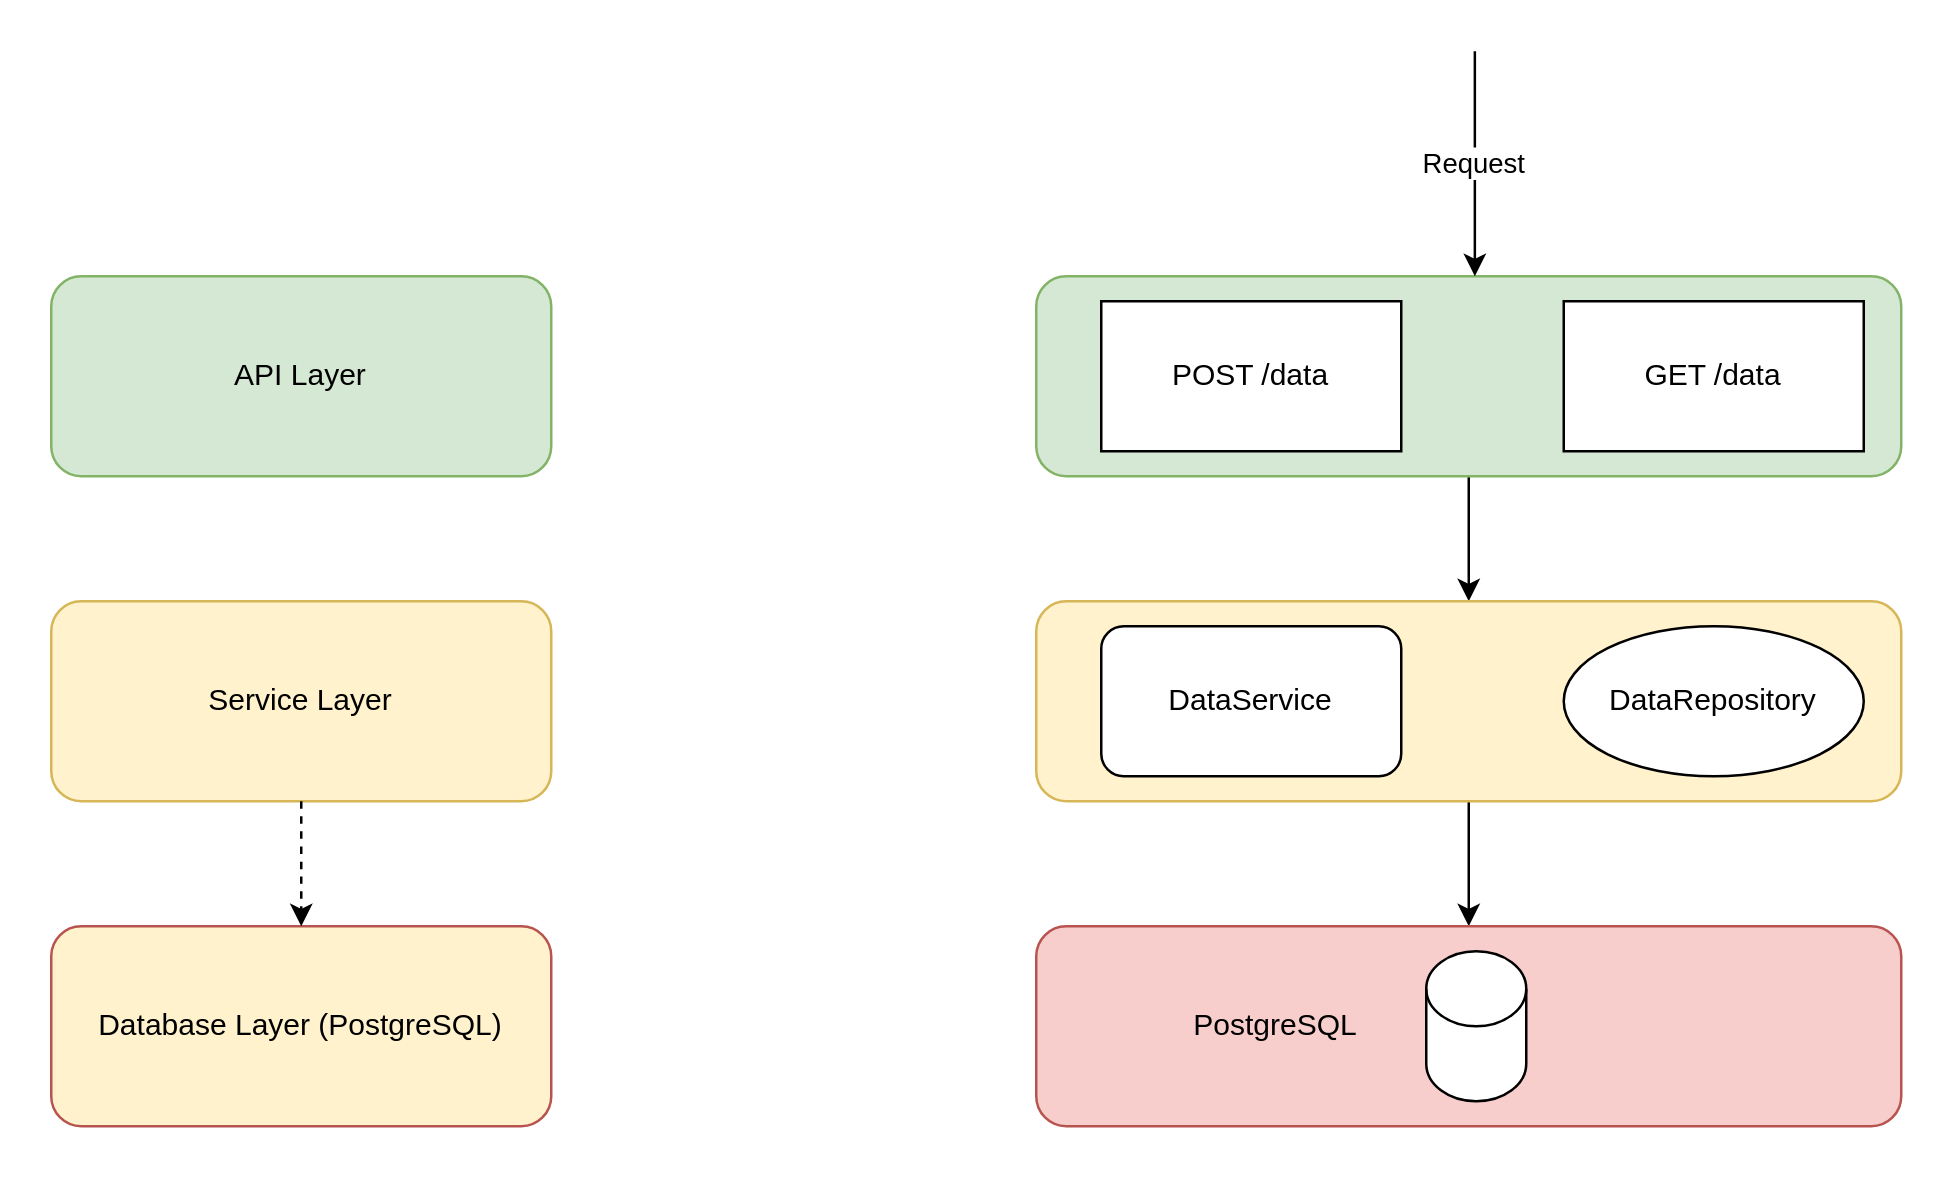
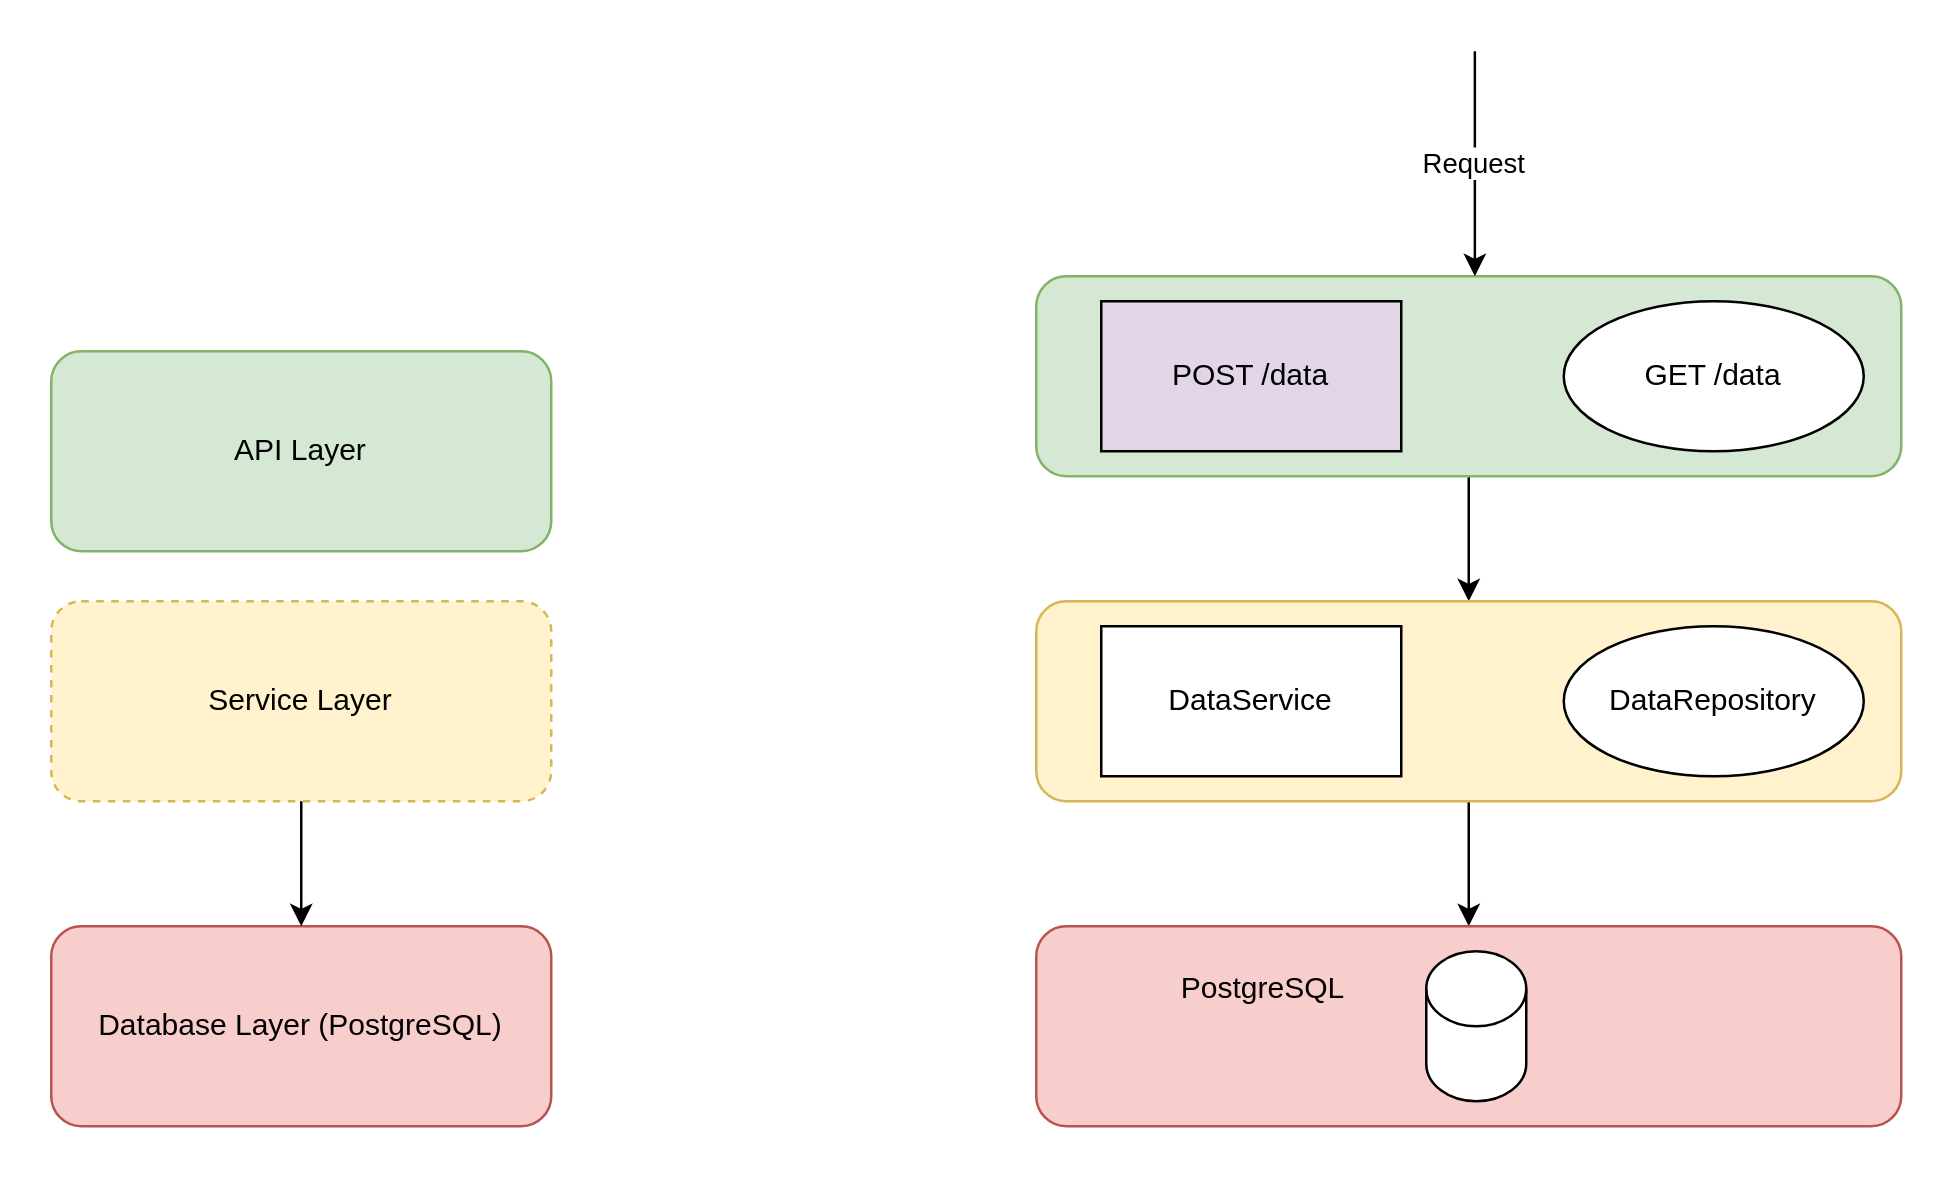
  <mxCell id="0" />
  <mxCell id="1" parent="0" />
- <mxCell id="2" value="API Layer" style="rounded=1;whiteSpace=wrap;html=1;fillColor=#d5e8d4;strokeColor=#82b366;" parent="1" vertex="1"><mxGeometry x="20" y="110" width="200" height="80" as="geometry" /></mxCell>
- <mxCell id="3" value="Service Layer" style="rounded=1;whiteSpace=wrap;html=1;fillColor=#fff2cc;strokeColor=#d6b656;" parent="1" vertex="1"><mxGeometry x="20" y="240" width="200" height="80" as="geometry" /></mxCell>
- <mxCell id="4" value="Database Layer (PostgreSQL)" style="rounded=1;whiteSpace=wrap;html=1;fillColor=#fff2cc;strokeColor=#b85450;" parent="1" vertex="1"><mxGeometry x="20" y="370" width="200" height="80" as="geometry" /></mxCell>
- <mxCell id="5" style="edgeStyle=elbowEdgeStyle;elbow=horizontal;orthogonal=0;strokeColor=#000000;dashed=1;" parent="1" source="3" target="4" edge="1"><mxGeometry relative="1" as="geometry" /></mxCell>
+ <mxCell id="2" value="API Layer" style="rounded=1;whiteSpace=wrap;html=1;fillColor=#d5e8d4;strokeColor=#82b366;" parent="1" vertex="1"><mxGeometry x="20" y="140" width="200" height="80" as="geometry" /></mxCell>
+ <mxCell id="3" value="Service Layer" style="rounded=1;whiteSpace=wrap;html=1;fillColor=#fff2cc;strokeColor=#d6b656;dashed=1;" parent="1" vertex="1"><mxGeometry x="20" y="240" width="200" height="80" as="geometry" /></mxCell>
+ <mxCell id="4" value="Database Layer (PostgreSQL)" style="rounded=1;whiteSpace=wrap;html=1;fillColor=#f8cecc;strokeColor=#b85450;" parent="1" vertex="1"><mxGeometry x="20" y="370" width="200" height="80" as="geometry" /></mxCell>
+ <mxCell id="5" style="edgeStyle=elbowEdgeStyle;elbow=horizontal;orthogonal=0;strokeColor=#000000;" parent="1" source="3" target="4" edge="1"><mxGeometry relative="1" as="geometry" /></mxCell>
  <mxCell id="6" style="edgeStyle=orthogonalEdgeStyle;rounded=0;orthogonalLoop=1;jettySize=auto;html=1;entryX=0.5;entryY=0;entryDx=0;entryDy=0;" edge="1" parent="1" source="7" target="9"><mxGeometry relative="1" as="geometry" /></mxCell>
  <mxCell id="7" value="" style="rounded=1;whiteSpace=wrap;html=1;fillColor=#d5e8d4;strokeColor=#82b366;" vertex="1" parent="1"><mxGeometry x="414" y="110" width="346" height="80" as="geometry" /></mxCell>
  <mxCell id="8" style="edgeStyle=orthogonalEdgeStyle;rounded=0;orthogonalLoop=1;jettySize=auto;html=1;entryX=0.5;entryY=0;entryDx=0;entryDy=0;" edge="1" parent="1" source="9" target="10"><mxGeometry relative="1" as="geometry" /></mxCell>
  <mxCell id="9" value="" style="rounded=1;whiteSpace=wrap;html=1;fillColor=#fff2cc;strokeColor=#d6b656;" vertex="1" parent="1"><mxGeometry x="414" y="240" width="346" height="80" as="geometry" /></mxCell>
  <mxCell id="10" value="" style="rounded=1;whiteSpace=wrap;html=1;fillColor=#f8cecc;strokeColor=#b85450;" vertex="1" parent="1"><mxGeometry x="414" y="370" width="346" height="80" as="geometry" /></mxCell>
  <mxCell id="11" value="" style="shape=cylinder3;whiteSpace=wrap;html=1;boundedLbl=1;backgroundOutline=1;size=15;" vertex="1" parent="1"><mxGeometry x="570" y="380" width="40" height="60" as="geometry" /></mxCell>
- <mxCell id="12" value="PostgreSQL" style="text;html=1;align=center;verticalAlign=middle;whiteSpace=wrap;rounded=0;" vertex="1" parent="1"><mxGeometry x="480" y="395" width="60" height="30" as="geometry" /></mxCell>
- <mxCell id="13" value="GET /data" style="rounded=0;whiteSpace=wrap;html=1;" vertex="1" parent="1"><mxGeometry x="625" y="120" width="120" height="60" as="geometry" /></mxCell>
- <mxCell id="14" value="POST /data" style="rounded=0;whiteSpace=wrap;html=1;" vertex="1" parent="1"><mxGeometry x="440" y="120" width="120" height="60" as="geometry" /></mxCell>
+ <mxCell id="12" value="PostgreSQL" style="text;html=1;align=center;verticalAlign=middle;whiteSpace=wrap;rounded=0;" vertex="1" parent="1"><mxGeometry x="475" y="380" width="60" height="30" as="geometry" /></mxCell>
+ <mxCell id="13" value="GET /data" style="ellipse;whiteSpace=wrap;html=1;" vertex="1" parent="1"><mxGeometry x="625" y="120" width="120" height="60" as="geometry" /></mxCell>
+ <mxCell id="14" value="POST /data" style="rounded=0;whiteSpace=wrap;html=1;fillColor=#e1d5e7;" vertex="1" parent="1"><mxGeometry x="440" y="120" width="120" height="60" as="geometry" /></mxCell>
  <mxCell id="15" value="" style="endArrow=classic;html=1;rounded=0;" edge="1" parent="1"><mxGeometry width="50" height="50" relative="1" as="geometry"><mxPoint x="589.44" y="20" as="sourcePoint" /><mxPoint x="589.44" y="110" as="targetPoint" /></mxGeometry></mxCell>
  <mxCell id="16" value="Request" style="edgeLabel;html=1;align=center;verticalAlign=middle;resizable=0;points=[];" vertex="1" connectable="0" parent="15"><mxGeometry x="-0.03" y="-1" relative="1" as="geometry"><mxPoint as="offset" /></mxGeometry></mxCell>
- <mxCell id="17" value="DataService" style="whiteSpace=wrap;html=1;rounded=1;" vertex="1" parent="1"><mxGeometry x="440" y="250" width="120" height="60" as="geometry" /></mxCell>
+ <mxCell id="17" value="DataService" style="rounded=0;whiteSpace=wrap;html=1;" vertex="1" parent="1"><mxGeometry x="440" y="250" width="120" height="60" as="geometry" /></mxCell>
  <mxCell id="18" value="DataRepository" style="ellipse;whiteSpace=wrap;html=1;" vertex="1" parent="1"><mxGeometry x="625" y="250" width="120" height="60" as="geometry" /></mxCell>
